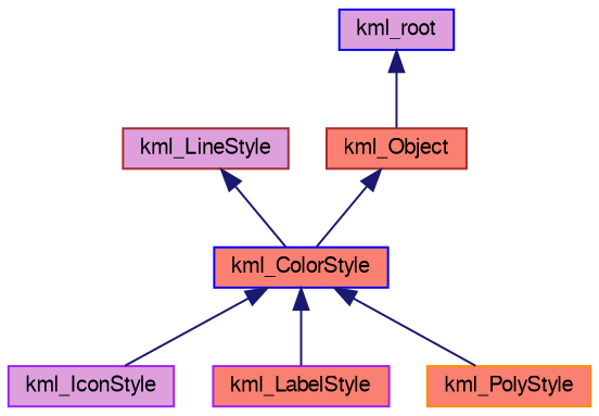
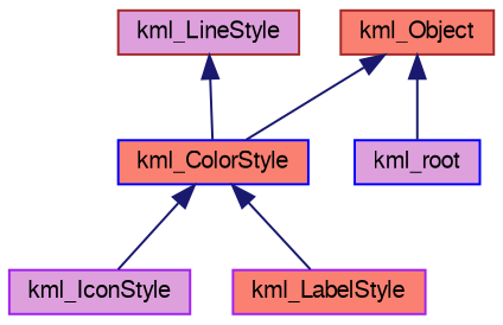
  digraph {
    node [color=blue fillcolor=salmon fontname=FreeSans fontsize=10 shape=record style=filled]
    edge [color=midnightblue dir=back fontname=FreeSans fontsize=10 labelfontname=FreeSans labelfontsize=10 style=solid]
    n1 [fontcolor=black height=0.2 label=kml_ColorStyle width=0.4]
    n2 [color=purple fillcolor=plum height=0.2 label=kml_IconStyle width=0.4]
    n3 [color=purple height=0.2 label=kml_LabelStyle width=0.4]
-   n4 [color=darkorange height=0.2 label=kml_PolyStyle width=0.4]
    n5 [color=brown fillcolor=plum height=0.2 label=kml_LineStyle width=0.4]
    n6 [color=brown height=0.2 label=kml_Object width=0.4]
    n7 [fillcolor=plum height=0.2 label=kml_root width=0.4]
    n1 -> n2
    n1 -> n3
-   n1 -> n4
    n5 -> n1
    n6 -> n1
-   n7 -> n6
+   n6 -> n7
  }
